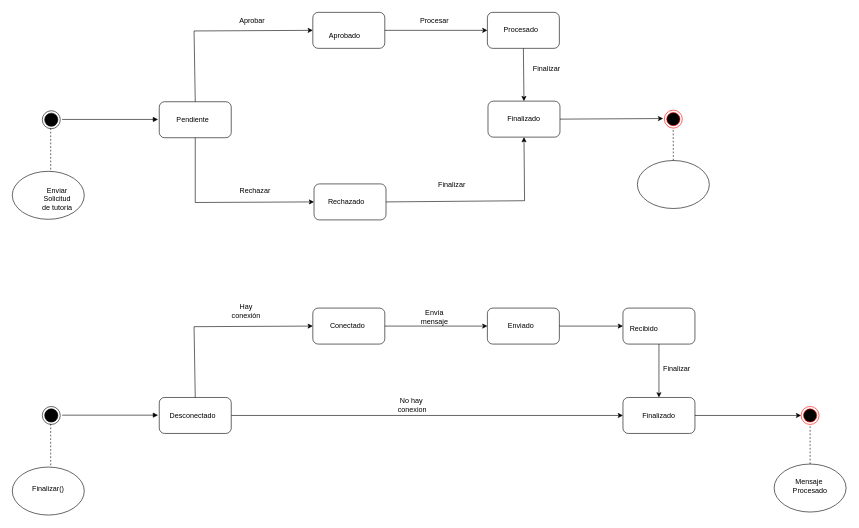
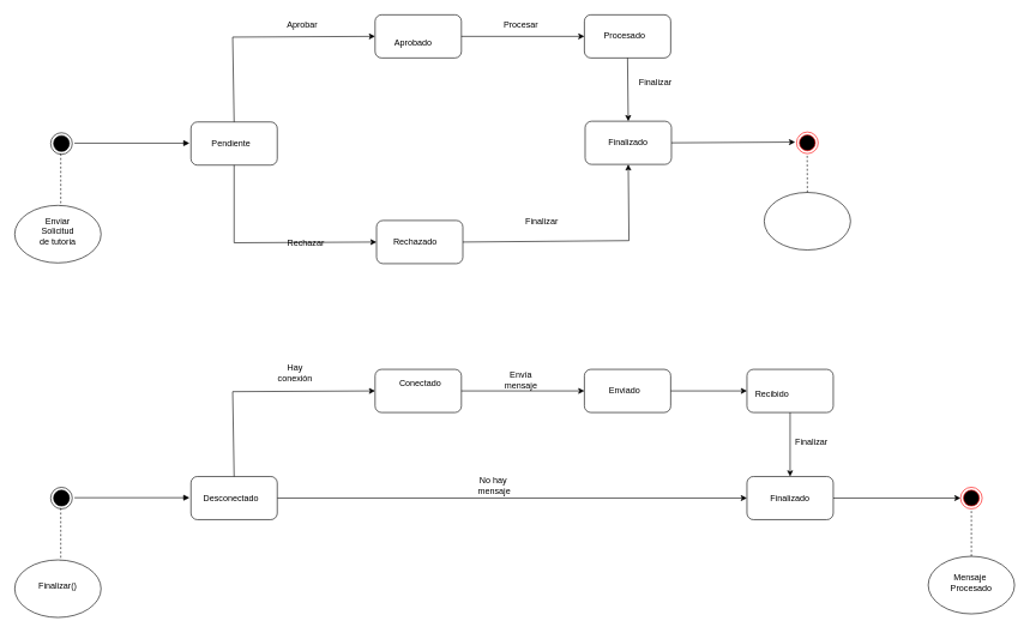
  <mxCell id="0" />
  <mxCell id="1" parent="0" />
  <mxCell id="2" value="" style="rounded=1;whiteSpace=wrap;html=1;" vertex="1" parent="1"><mxGeometry x="265" y="169" width="120" height="60" as="geometry" /></mxCell>
  <mxCell id="3" value="" style="endArrow=none;dashed=1;html=1;rounded=0;" edge="1" parent="1"><mxGeometry width="50" height="50" relative="1" as="geometry"><mxPoint x="84" y="288" as="sourcePoint" /><mxPoint x="84" y="210" as="targetPoint" /></mxGeometry></mxCell>
  <mxCell id="4" value="" style="ellipse;whiteSpace=wrap;html=1;" vertex="1" parent="1"><mxGeometry x="20" y="285" width="120" height="80" as="geometry" /></mxCell>
- <mxCell id="5" value="Enviar Solicitud de tutoria" style="text;html=1;strokeColor=none;fillColor=none;align=center;verticalAlign=middle;whiteSpace=wrap;rounded=0;" vertex="1" parent="1"><mxGeometry x="65" y="316" width="60" height="30" as="geometry" /></mxCell>
+ <mxCell id="5" value="Enviar Solicitud de tutoria" style="text;html=1;strokeColor=none;fillColor=none;align=center;verticalAlign=middle;whiteSpace=wrap;rounded=0;" vertex="1" parent="1"><mxGeometry x="50" y="306" width="60" height="30" as="geometry" /></mxCell>
  <mxCell id="6" value="" style="ellipse;html=1;shape=endState;fillColor=#000000;strokeColor=#000000;" vertex="1" parent="1"><mxGeometry x="70" y="184" width="30" height="30" as="geometry" /></mxCell>
  <mxCell id="7" value="" style="endArrow=block;endFill=1;html=1;edgeStyle=orthogonalEdgeStyle;align=left;verticalAlign=top;rounded=0;" edge="1" parent="1"><mxGeometry x="-1" relative="1" as="geometry"><mxPoint x="103" y="198.5" as="sourcePoint" /><mxPoint x="263" y="198.5" as="targetPoint" /></mxGeometry></mxCell>
  <mxCell id="8" value="Pendiente" style="text;html=1;strokeColor=none;fillColor=none;align=center;verticalAlign=middle;whiteSpace=wrap;rounded=0;" vertex="1" parent="1"><mxGeometry x="291" y="184" width="60" height="30" as="geometry" /></mxCell>
  <mxCell id="9" value="" style="rounded=1;whiteSpace=wrap;html=1;" vertex="1" parent="1"><mxGeometry x="521" y="20" width="120" height="60" as="geometry" /></mxCell>
  <mxCell id="10" value="" style="rounded=1;whiteSpace=wrap;html=1;" vertex="1" parent="1"><mxGeometry x="523" y="306" width="120" height="60" as="geometry" /></mxCell>
  <mxCell id="11" value="" style="endArrow=classic;html=1;rounded=0;exitX=0.5;exitY=0;exitDx=0;exitDy=0;entryX=0;entryY=0.5;entryDx=0;entryDy=0;" edge="1" parent="1" source="2" target="9"><mxGeometry width="50" height="50" relative="1" as="geometry"><mxPoint x="340" y="136" as="sourcePoint" /><mxPoint x="390" y="86" as="targetPoint" /><Array as="points"><mxPoint x="323" y="51" /></Array></mxGeometry></mxCell>
  <mxCell id="12" value="" style="endArrow=classic;html=1;rounded=0;exitX=0.5;exitY=1;exitDx=0;exitDy=0;entryX=0;entryY=0.5;entryDx=0;entryDy=0;" edge="1" parent="1" source="2" target="10"><mxGeometry width="50" height="50" relative="1" as="geometry"><mxPoint x="357" y="346" as="sourcePoint" /><mxPoint x="407" y="296" as="targetPoint" /><Array as="points"><mxPoint x="325" y="337" /></Array></mxGeometry></mxCell>
  <mxCell id="13" value="Aprobar" style="text;html=1;strokeColor=none;fillColor=none;align=center;verticalAlign=middle;whiteSpace=wrap;rounded=0;" vertex="1" parent="1"><mxGeometry x="390" y="20" width="60" height="30" as="geometry" /></mxCell>
- <mxCell id="14" value="Rechazar" style="text;html=1;strokeColor=none;fillColor=none;align=center;verticalAlign=middle;whiteSpace=wrap;rounded=0;" vertex="1" parent="1"><mxGeometry x="395" y="302" width="60" height="30" as="geometry" /></mxCell>
+ <mxCell id="14" value="Rechazar" style="text;html=1;strokeColor=none;fillColor=none;align=center;verticalAlign=middle;whiteSpace=wrap;rounded=0;" vertex="1" parent="1"><mxGeometry x="395" y="322" width="60" height="30" as="geometry" /></mxCell>
  <mxCell id="15" value="Aprobado" style="text;html=1;strokeColor=none;fillColor=none;align=center;verticalAlign=middle;whiteSpace=wrap;rounded=0;" vertex="1" parent="1"><mxGeometry x="544" y="45" width="60" height="30" as="geometry" /></mxCell>
  <mxCell id="16" value="Rechazado" style="text;html=1;strokeColor=none;fillColor=none;align=center;verticalAlign=middle;whiteSpace=wrap;rounded=0;" vertex="1" parent="1"><mxGeometry x="547" y="321" width="60" height="30" as="geometry" /></mxCell>
  <mxCell id="17" value="" style="rounded=1;whiteSpace=wrap;html=1;" vertex="1" parent="1"><mxGeometry x="812" y="20" width="120" height="60" as="geometry" /></mxCell>
  <mxCell id="18" value="" style="endArrow=classic;html=1;rounded=0;exitX=1;exitY=0.5;exitDx=0;exitDy=0;entryX=0;entryY=0.5;entryDx=0;entryDy=0;" edge="1" parent="1" source="9" target="17"><mxGeometry width="50" height="50" relative="1" as="geometry"><mxPoint x="753" y="215" as="sourcePoint" /><mxPoint x="803" y="165" as="targetPoint" /></mxGeometry></mxCell>
  <mxCell id="19" value="Procesado" style="text;html=1;strokeColor=none;fillColor=none;align=center;verticalAlign=middle;whiteSpace=wrap;rounded=0;" vertex="1" parent="1"><mxGeometry x="838" y="35" width="60" height="30" as="geometry" /></mxCell>
  <mxCell id="20" value="" style="rounded=1;whiteSpace=wrap;html=1;" vertex="1" parent="1"><mxGeometry x="813" y="168" width="120" height="60" as="geometry" /></mxCell>
  <mxCell id="21" value="" style="endArrow=classic;html=1;rounded=0;exitX=0.5;exitY=1;exitDx=0;exitDy=0;entryX=0.5;entryY=0;entryDx=0;entryDy=0;" edge="1" parent="1" source="17" target="20"><mxGeometry width="50" height="50" relative="1" as="geometry"><mxPoint x="753" y="215" as="sourcePoint" /><mxPoint x="803" y="165" as="targetPoint" /></mxGeometry></mxCell>
  <mxCell id="22" value="Finalizado" style="text;html=1;strokeColor=none;fillColor=none;align=center;verticalAlign=middle;whiteSpace=wrap;rounded=0;" vertex="1" parent="1"><mxGeometry x="843" y="183" width="60" height="30" as="geometry" /></mxCell>
  <mxCell id="23" value="Finalizar" style="text;html=1;strokeColor=none;fillColor=none;align=center;verticalAlign=middle;whiteSpace=wrap;rounded=0;" vertex="1" parent="1"><mxGeometry x="881" y="99" width="60" height="30" as="geometry" /></mxCell>
  <mxCell id="24" value="Procesar" style="text;html=1;strokeColor=none;fillColor=none;align=center;verticalAlign=middle;whiteSpace=wrap;rounded=0;" vertex="1" parent="1"><mxGeometry x="694" y="20" width="60" height="30" as="geometry" /></mxCell>
  <mxCell id="25" value="" style="endArrow=classic;html=1;rounded=0;exitX=1;exitY=0.5;exitDx=0;exitDy=0;entryX=0.5;entryY=1;entryDx=0;entryDy=0;" edge="1" parent="1" source="10" target="20"><mxGeometry width="50" height="50" relative="1" as="geometry"><mxPoint x="717" y="346" as="sourcePoint" /><mxPoint x="767" y="296" as="targetPoint" /><Array as="points"><mxPoint x="874" y="334" /></Array></mxGeometry></mxCell>
  <mxCell id="26" value="Finalizar" style="text;html=1;strokeColor=none;fillColor=none;align=center;verticalAlign=middle;whiteSpace=wrap;rounded=0;" vertex="1" parent="1"><mxGeometry x="723" y="292" width="60" height="30" as="geometry" /></mxCell>
  <mxCell id="27" value="" style="endArrow=classic;html=1;rounded=0;exitX=1;exitY=0.5;exitDx=0;exitDy=0;" edge="1" parent="1" source="20"><mxGeometry width="50" height="50" relative="1" as="geometry"><mxPoint x="982" y="213" as="sourcePoint" /><mxPoint x="1105" y="197" as="targetPoint" /></mxGeometry></mxCell>
  <mxCell id="28" value="" style="ellipse;whiteSpace=wrap;html=1;" vertex="1" parent="1"><mxGeometry x="1062" y="267" width="120" height="80" as="geometry" /></mxCell>
  <mxCell id="29" value="" style="ellipse;html=1;shape=endState;fillColor=#000000;strokeColor=#ff0000;" vertex="1" parent="1"><mxGeometry x="1107" y="183" width="30" height="30" as="geometry" /></mxCell>
  <mxCell id="30" value="" style="endArrow=none;dashed=1;html=1;rounded=0;" edge="1" parent="1"><mxGeometry width="50" height="50" relative="1" as="geometry"><mxPoint x="1122" y="267" as="sourcePoint" /><mxPoint x="1121.71" y="213" as="targetPoint" /></mxGeometry></mxCell>
  <mxCell id="31" style="edgeStyle=orthogonalEdgeStyle;rounded=0;orthogonalLoop=1;jettySize=auto;html=1;exitX=1;exitY=0.5;exitDx=0;exitDy=0;" edge="1" parent="1" source="32" target="54"><mxGeometry relative="1" as="geometry" /></mxCell>
  <mxCell id="32" value="" style="rounded=1;whiteSpace=wrap;html=1;" vertex="1" parent="1"><mxGeometry x="265" y="662" width="120" height="60" as="geometry" /></mxCell>
  <mxCell id="33" value="" style="endArrow=none;dashed=1;html=1;rounded=0;" edge="1" parent="1"><mxGeometry width="50" height="50" relative="1" as="geometry"><mxPoint x="84" y="781" as="sourcePoint" /><mxPoint x="84" y="703" as="targetPoint" /></mxGeometry></mxCell>
  <mxCell id="34" value="" style="ellipse;whiteSpace=wrap;html=1;" vertex="1" parent="1"><mxGeometry x="20" y="778" width="120" height="80" as="geometry" /></mxCell>
  <mxCell id="35" value="Finalizar()" style="text;html=1;strokeColor=none;fillColor=none;align=center;verticalAlign=middle;whiteSpace=wrap;rounded=0;" vertex="1" parent="1"><mxGeometry x="50" y="799" width="60" height="30" as="geometry" /></mxCell>
  <mxCell id="36" value="" style="ellipse;html=1;shape=endState;fillColor=#000000;strokeColor=#000000;" vertex="1" parent="1"><mxGeometry x="70" y="677" width="30" height="30" as="geometry" /></mxCell>
  <mxCell id="37" value="" style="endArrow=block;endFill=1;html=1;edgeStyle=orthogonalEdgeStyle;align=left;verticalAlign=top;rounded=0;" edge="1" parent="1"><mxGeometry x="-1" relative="1" as="geometry"><mxPoint x="103" y="691.5" as="sourcePoint" /><mxPoint x="263" y="691.5" as="targetPoint" /></mxGeometry></mxCell>
  <mxCell id="38" value="Desconectado" style="text;html=1;strokeColor=none;fillColor=none;align=center;verticalAlign=middle;whiteSpace=wrap;rounded=0;" vertex="1" parent="1"><mxGeometry x="291" y="677" width="60" height="30" as="geometry" /></mxCell>
  <mxCell id="39" value="" style="rounded=1;whiteSpace=wrap;html=1;" vertex="1" parent="1"><mxGeometry x="521" y="513" width="120" height="60" as="geometry" /></mxCell>
  <mxCell id="40" value="" style="endArrow=classic;html=1;rounded=0;exitX=0.5;exitY=0;exitDx=0;exitDy=0;entryX=0;entryY=0.5;entryDx=0;entryDy=0;" edge="1" source="32" target="39" parent="1"><mxGeometry width="50" height="50" relative="1" as="geometry"><mxPoint x="340" y="629" as="sourcePoint" /><mxPoint x="390" y="579" as="targetPoint" /><Array as="points"><mxPoint x="323" y="544" /></Array></mxGeometry></mxCell>
  <mxCell id="41" value="Hay conexión" style="text;html=1;strokeColor=none;fillColor=none;align=center;verticalAlign=middle;whiteSpace=wrap;rounded=0;" vertex="1" parent="1"><mxGeometry x="380" y="503" width="60" height="30" as="geometry" /></mxCell>
- <mxCell id="42" value="No hay&amp;nbsp;&lt;br&gt;conexion" style="text;html=1;strokeColor=none;fillColor=none;align=center;verticalAlign=middle;whiteSpace=wrap;rounded=0;" vertex="1" parent="1"><mxGeometry x="657" y="659" width="60" height="30" as="geometry" /></mxCell>
- <mxCell id="43" value="Conectado" style="text;html=1;strokeColor=none;fillColor=none;align=center;verticalAlign=middle;whiteSpace=wrap;rounded=0;" vertex="1" parent="1"><mxGeometry x="549" y="528" width="60" height="30" as="geometry" /></mxCell>
+ <mxCell id="42" value="No hay&amp;nbsp;&lt;br&gt;mensaje" style="text;html=1;strokeColor=none;fillColor=none;align=center;verticalAlign=middle;whiteSpace=wrap;rounded=0;" vertex="1" parent="1"><mxGeometry x="657" y="659" width="60" height="30" as="geometry" /></mxCell>
+ <mxCell id="43" value="Conectado" style="text;html=1;strokeColor=none;fillColor=none;align=center;verticalAlign=middle;whiteSpace=wrap;rounded=0;" vertex="1" parent="1"><mxGeometry x="554" y="518" width="60" height="30" as="geometry" /></mxCell>
  <mxCell id="44" value="" style="rounded=1;whiteSpace=wrap;html=1;" vertex="1" parent="1"><mxGeometry x="812" y="513" width="120" height="60" as="geometry" /></mxCell>
  <mxCell id="45" value="" style="endArrow=classic;html=1;rounded=0;exitX=1;exitY=0.5;exitDx=0;exitDy=0;entryX=0;entryY=0.5;entryDx=0;entryDy=0;" edge="1" source="39" target="44" parent="1"><mxGeometry width="50" height="50" relative="1" as="geometry"><mxPoint x="753" y="708" as="sourcePoint" /><mxPoint x="803" y="658" as="targetPoint" /></mxGeometry></mxCell>
  <mxCell id="46" value="Enviado" style="text;html=1;strokeColor=none;fillColor=none;align=center;verticalAlign=middle;whiteSpace=wrap;rounded=0;" vertex="1" parent="1"><mxGeometry x="838" y="528" width="60" height="30" as="geometry" /></mxCell>
  <mxCell id="47" value="" style="rounded=1;whiteSpace=wrap;html=1;" vertex="1" parent="1"><mxGeometry x="1038" y="513" width="120" height="60" as="geometry" /></mxCell>
  <mxCell id="48" value="" style="endArrow=classic;html=1;rounded=0;exitX=1;exitY=0.5;exitDx=0;exitDy=0;entryX=0;entryY=0.5;entryDx=0;entryDy=0;" edge="1" source="44" target="47" parent="1"><mxGeometry width="50" height="50" relative="1" as="geometry"><mxPoint x="753" y="708" as="sourcePoint" /><mxPoint x="803" y="658" as="targetPoint" /></mxGeometry></mxCell>
  <mxCell id="49" value="Recibido" style="text;html=1;strokeColor=none;fillColor=none;align=center;verticalAlign=middle;whiteSpace=wrap;rounded=0;" vertex="1" parent="1"><mxGeometry x="1043" y="533" width="60" height="30" as="geometry" /></mxCell>
  <mxCell id="50" value="Envía mensaje" style="text;html=1;strokeColor=none;fillColor=none;align=center;verticalAlign=middle;whiteSpace=wrap;rounded=0;" vertex="1" parent="1"><mxGeometry x="694" y="513" width="60" height="30" as="geometry" /></mxCell>
  <mxCell id="51" value="Finalizar" style="text;html=1;strokeColor=none;fillColor=none;align=center;verticalAlign=middle;whiteSpace=wrap;rounded=0;" vertex="1" parent="1"><mxGeometry x="1098" y="600" width="60" height="30" as="geometry" /></mxCell>
  <mxCell id="52" value="" style="endArrow=classic;html=1;rounded=0;exitX=0.5;exitY=1;exitDx=0;exitDy=0;entryX=0.5;entryY=0;entryDx=0;entryDy=0;" edge="1" source="47" parent="1" target="54"><mxGeometry width="50" height="50" relative="1" as="geometry"><mxPoint x="982" y="706" as="sourcePoint" /><mxPoint x="1098" y="652" as="targetPoint" /></mxGeometry></mxCell>
  <mxCell id="53" style="edgeStyle=orthogonalEdgeStyle;rounded=0;orthogonalLoop=1;jettySize=auto;html=1;exitX=1;exitY=0.5;exitDx=0;exitDy=0;entryX=0;entryY=0.5;entryDx=0;entryDy=0;" edge="1" parent="1" source="54" target="57"><mxGeometry relative="1" as="geometry" /></mxCell>
  <mxCell id="54" value="" style="rounded=1;whiteSpace=wrap;html=1;" vertex="1" parent="1"><mxGeometry x="1038" y="662" width="120" height="60" as="geometry" /></mxCell>
  <mxCell id="55" value="Finalizado" style="text;html=1;strokeColor=none;fillColor=none;align=center;verticalAlign=middle;whiteSpace=wrap;rounded=0;" vertex="1" parent="1"><mxGeometry x="1068" y="677" width="60" height="30" as="geometry" /></mxCell>
  <mxCell id="56" value="" style="ellipse;whiteSpace=wrap;html=1;" vertex="1" parent="1"><mxGeometry x="1290" y="773" width="120" height="80" as="geometry" /></mxCell>
  <mxCell id="57" value="" style="ellipse;html=1;shape=endState;fillColor=#000000;strokeColor=#ff0000;" vertex="1" parent="1"><mxGeometry x="1335" y="677" width="30" height="30" as="geometry" /></mxCell>
  <mxCell id="58" value="" style="endArrow=none;dashed=1;html=1;rounded=0;entryX=0.5;entryY=1;entryDx=0;entryDy=0;" edge="1" parent="1" target="57"><mxGeometry width="50" height="50" relative="1" as="geometry"><mxPoint x="1350" y="773" as="sourcePoint" /><mxPoint x="1349.71" y="719" as="targetPoint" /></mxGeometry></mxCell>
  <mxCell id="59" value="Mensaje&amp;nbsp;&lt;br&gt;Procesado" style="text;html=1;strokeColor=none;fillColor=none;align=center;verticalAlign=middle;whiteSpace=wrap;rounded=0;" vertex="1" parent="1"><mxGeometry x="1320" y="794" width="60" height="30" as="geometry" /></mxCell>
